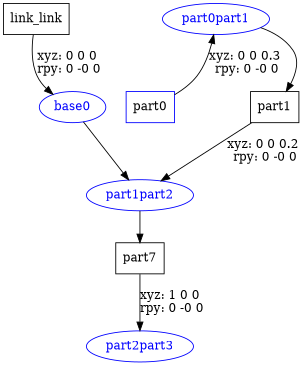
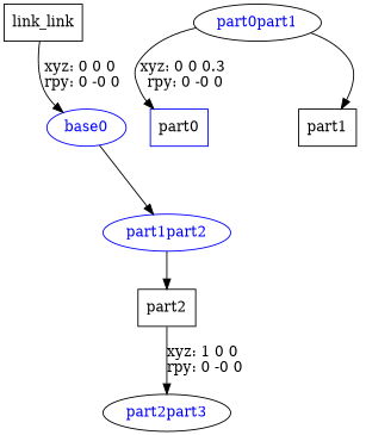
  digraph {
    node [shape=box color=blue]
    n1 [label=link_link color=""]
    base0 [fontcolor=blue shape=ellipse]
    part1part2 [fontcolor=blue shape=ellipse]
    n4 [label=part0]
-   part0part1 [fontcolor=blue shape=ellipse]
+   part0part1 [color=black fontcolor=blue shape=ellipse]
    n6 [label=part1 color=""]
-   n7 [label=part7 color=""]
-   part2part3 [fontcolor=blue shape=ellipse]
+   n7 [label=part2 color=""]
+   part2part3 [color=black fontcolor=blue shape=ellipse]
    n1 -> base0 [label="xyz: 0 0 0 \nrpy: 0 -0 0"]
    base0 -> part1part2
    part1part2 -> n7
-   n4 -> part0part1 [label="xyz: 0 0 0.3 \nrpy: 0 -0 0"]
+   part0part1 -> n4 [label="xyz: 0 0 0.3 \nrpy: 0 -0 0"]
    part0part1 -> n6
-   n6 -> part1part2 [label="xyz: 0 0 0.2 \nrpy: 0 -0 0"]
    n7 -> part2part3 [label="xyz: 1 0 0 \nrpy: 0 -0 0"]
  }
